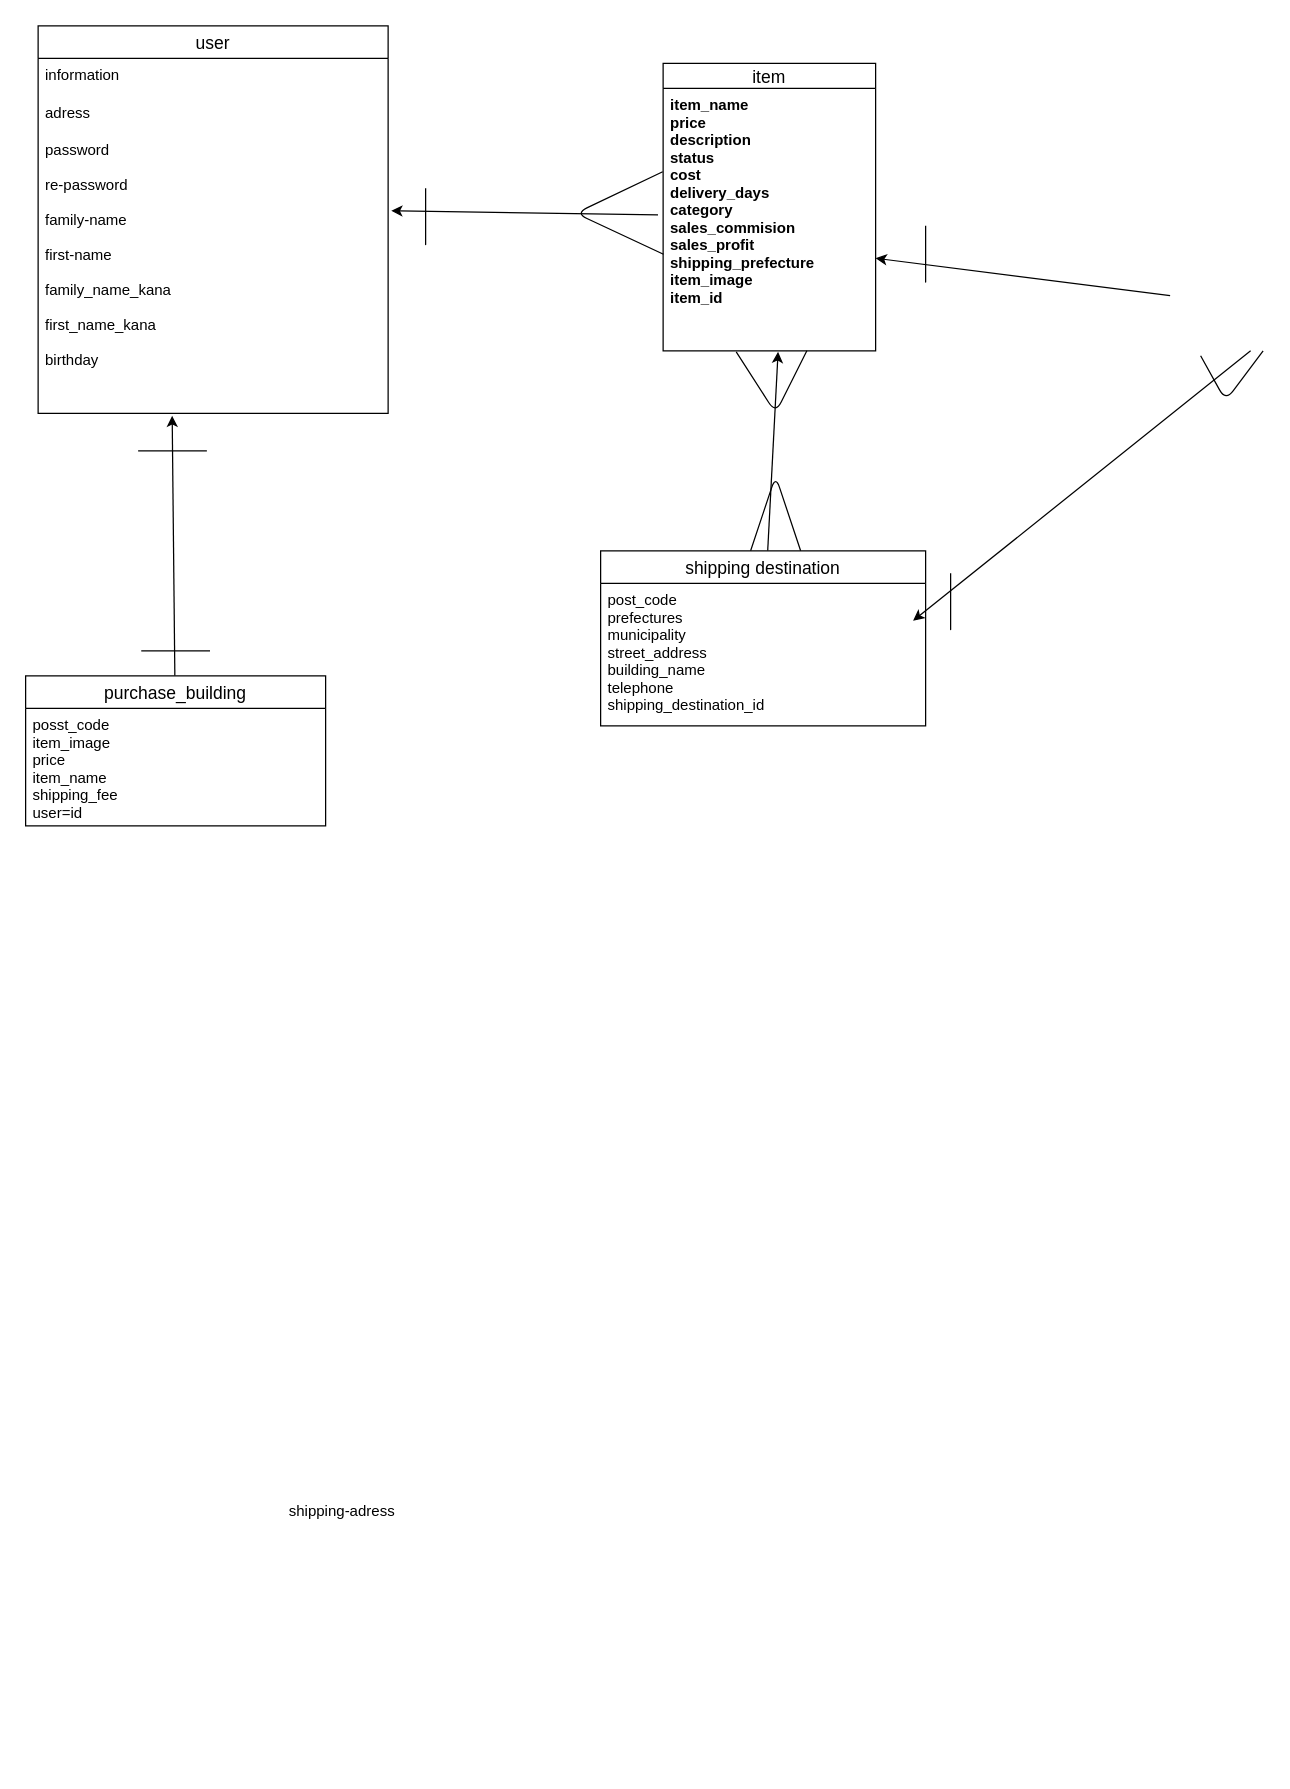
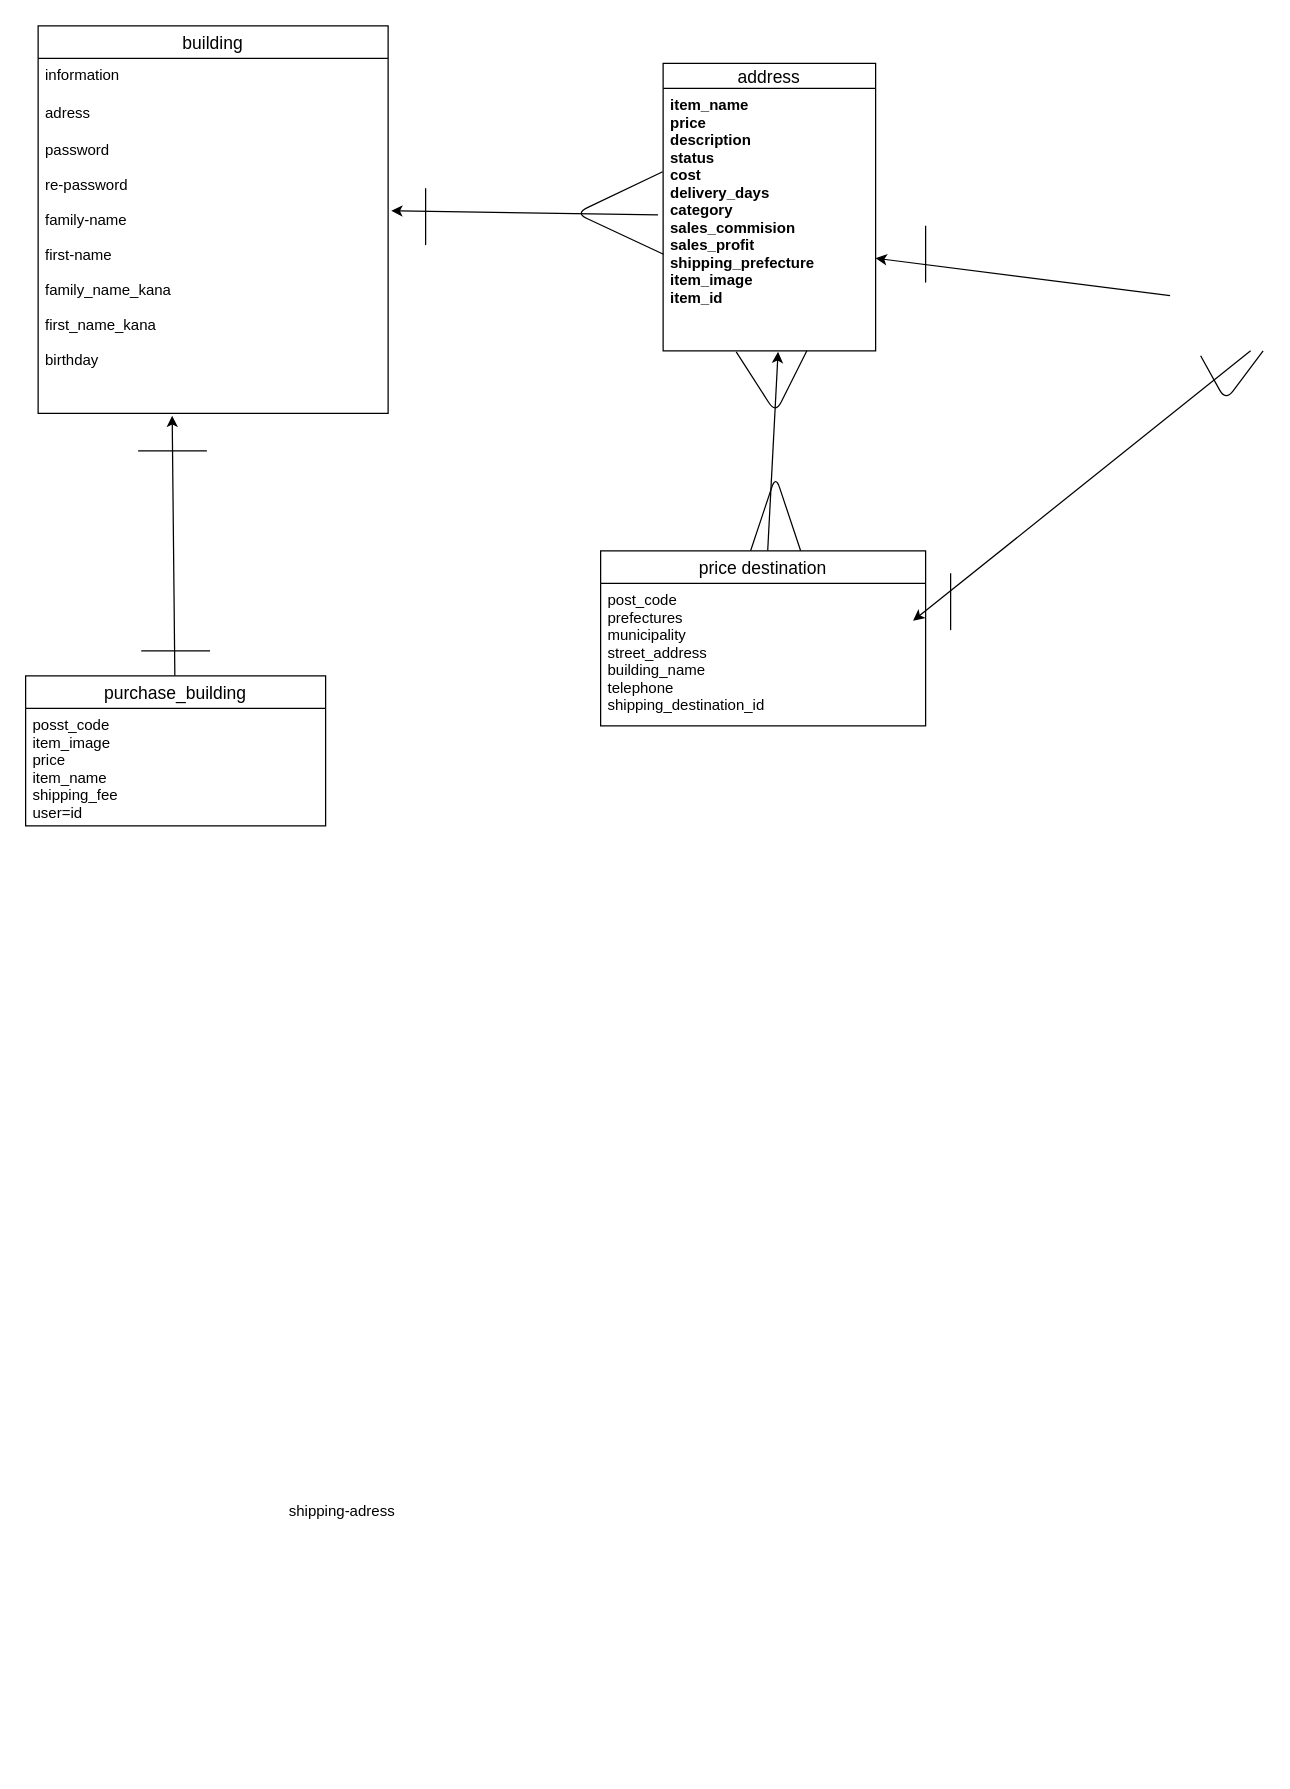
  <mxCell id="0" />
  <mxCell id="1" parent="0" />
- <mxCell id="2" value="user" style="swimlane;fontStyle=0;childLayout=stackLayout;horizontal=1;startSize=26;horizontalStack=0;resizeParent=1;resizeParentMax=0;resizeLast=0;collapsible=1;marginBottom=0;align=center;fontSize=14;" parent="1" vertex="1"><mxGeometry x="30" y="20" width="280" height="310" as="geometry" /></mxCell>
+ <mxCell id="2" value="building" style="swimlane;fontStyle=0;childLayout=stackLayout;horizontal=1;startSize=26;horizontalStack=0;resizeParent=1;resizeParentMax=0;resizeLast=0;collapsible=1;marginBottom=0;align=center;fontSize=14;" parent="1" vertex="1"><mxGeometry x="30" y="20" width="280" height="310" as="geometry" /></mxCell>
  <mxCell id="3" value="information" style="text;strokeColor=none;fillColor=none;spacingLeft=4;spacingRight=4;overflow=hidden;rotatable=0;points=[[0,0.5],[1,0.5]];portConstraint=eastwest;fontSize=12;" parent="2" vertex="1"><mxGeometry y="26" width="280" height="30" as="geometry" /></mxCell>
  <mxCell id="4" value="adress" style="text;strokeColor=none;fillColor=none;spacingLeft=4;spacingRight=4;overflow=hidden;rotatable=0;points=[[0,0.5],[1,0.5]];portConstraint=eastwest;fontSize=12;" parent="2" vertex="1"><mxGeometry y="56" width="280" height="30" as="geometry" /></mxCell>
  <mxCell id="5" value="password&#10;&#10;re-password&#10;&#10;family-name&#10;&#10;first-name&#10;&#10;family_name_kana&#10;&#10;first_name_kana&#10;&#10;birthday" style="text;strokeColor=none;fillColor=none;spacingLeft=4;spacingRight=4;overflow=hidden;rotatable=0;points=[[0,0.5],[1,0.5]];portConstraint=eastwest;fontSize=12;" parent="2" vertex="1"><mxGeometry y="86" width="280" height="224" as="geometry" /></mxCell>
  <mxCell id="6" style="edgeStyle=none;html=1;entryX=0.383;entryY=1.009;entryDx=0;entryDy=0;entryPerimeter=0;" parent="1" source="7" target="5" edge="1"><mxGeometry relative="1" as="geometry" /></mxCell>
  <mxCell id="7" value="purchase_building" style="swimlane;fontStyle=0;childLayout=stackLayout;horizontal=1;startSize=26;horizontalStack=0;resizeParent=1;resizeParentMax=0;resizeLast=0;collapsible=1;marginBottom=0;align=center;fontSize=14;" parent="1" vertex="1"><mxGeometry y="540" width="240" height="120" as="geometry" x="20" /></mxCell>
  <mxCell id="8" value="posst_code&#10;item_image&#10;price&#10;item_name&#10;shipping_fee&#10;user=id" style="text;strokeColor=none;fillColor=none;spacingLeft=4;spacingRight=4;overflow=hidden;rotatable=0;points=[[0,0.5],[1,0.5]];portConstraint=eastwest;fontSize=12;" parent="7" vertex="1"><mxGeometry y="26" width="240" height="94" as="geometry" /></mxCell>
  <mxCell id="9" style="edgeStyle=none;html=1;entryX=0.541;entryY=1.004;entryDx=0;entryDy=0;entryPerimeter=0;" parent="1" source="10" target="14" edge="1"><mxGeometry relative="1" as="geometry" /></mxCell>
- <mxCell id="10" value="shipping destination" style="swimlane;fontStyle=0;childLayout=stackLayout;horizontal=1;startSize=26;horizontalStack=0;resizeParent=1;resizeParentMax=0;resizeLast=0;collapsible=1;marginBottom=0;align=center;fontSize=14;" parent="1" vertex="1"><mxGeometry x="480" y="440" width="260" height="140" as="geometry" /></mxCell>
+ <mxCell id="10" value="price destination" style="swimlane;fontStyle=0;childLayout=stackLayout;horizontal=1;startSize=26;horizontalStack=0;resizeParent=1;resizeParentMax=0;resizeLast=0;collapsible=1;marginBottom=0;align=center;fontSize=14;" parent="1" vertex="1"><mxGeometry x="480" y="440" width="260" height="140" as="geometry" /></mxCell>
  <mxCell id="11" value="post_code&#10;prefectures&#10;municipality&#10;street_address&#10;building_name&#10;telephone&#10;shipping_destination_id&#10;" style="text;strokeColor=none;fillColor=none;spacingLeft=4;spacingRight=4;overflow=hidden;rotatable=0;points=[[0,0.5],[1,0.5]];portConstraint=eastwest;fontSize=12;" parent="10" vertex="1"><mxGeometry y="26" width="260" height="114" as="geometry" /></mxCell>
  <mxCell id="12" style="edgeStyle=none;html=1;entryX=1.009;entryY=0.277;entryDx=0;entryDy=0;entryPerimeter=0;exitX=-0.024;exitY=0.482;exitDx=0;exitDy=0;exitPerimeter=0;startArrow=none;" parent="1" source="14" target="5" edge="1"><mxGeometry relative="1" as="geometry"><mxPoint x="499.94" y="203.18" as="sourcePoint" /><Array as="points" /></mxGeometry></mxCell>
- <mxCell id="13" value="item" style="swimlane;fontStyle=0;childLayout=stackLayout;horizontal=1;startSize=20;horizontalStack=0;resizeParent=1;resizeParentMax=0;resizeLast=0;collapsible=1;marginBottom=0;align=center;fontSize=14;" parent="1" vertex="1"><mxGeometry x="530" y="50" width="170" height="230" as="geometry" /></mxCell>
+ <mxCell id="13" value="address" style="swimlane;fontStyle=0;childLayout=stackLayout;horizontal=1;startSize=20;horizontalStack=0;resizeParent=1;resizeParentMax=0;resizeLast=0;collapsible=1;marginBottom=0;align=center;fontSize=14;" parent="1" vertex="1"><mxGeometry x="530" y="50" width="170" height="230" as="geometry" /></mxCell>
  <mxCell id="14" value="item_name&#10;price&#10;description&#10;status&#10;cost&#10;delivery_days&#10;category&#10;sales_commision&#10;sales_profit&#10;shipping_prefecture&#10;item_image&#10;item_id" style="text;strokeColor=none;fillColor=none;spacingLeft=4;spacingRight=4;overflow=hidden;rotatable=0;points=[[0,0.5],[1,0.5]];portConstraint=eastwest;fontSize=12;fontStyle=1" parent="13" vertex="1"><mxGeometry y="20" width="170" height="210" as="geometry" /></mxCell>
  <mxCell id="15" value="shipping-adress " style="text;strokeColor=none;fillColor=none;spacingLeft=4;spacingRight=4;overflow=hidden;rotatable=0;points=[[0,0.5],[1,0.5]];portConstraint=eastwest;fontSize=12;" parent="1" vertex="1"><mxGeometry x="225" y="1195" width="200" height="214" as="geometry" /></mxCell>
  <mxCell id="16" value="" style="edgeStyle=none;html=1;entryX=1.009;entryY=0.277;entryDx=0;entryDy=0;entryPerimeter=0;exitX=-0.002;exitY=0.318;exitDx=0;exitDy=0;exitPerimeter=0;endArrow=none;" parent="1" source="14" edge="1"><mxGeometry relative="1" as="geometry"><mxPoint x="479.76" y="136.78" as="sourcePoint" /><mxPoint x="530.27" y="202.77" as="targetPoint" /><Array as="points"><mxPoint x="460" y="170" /></Array></mxGeometry></mxCell>
  <mxCell id="17" value="" style="endArrow=none;html=1;" parent="1" edge="1"><mxGeometry width="50" height="50" relative="1" as="geometry"><mxPoint x="340" y="170" as="sourcePoint" /><mxPoint x="340" y="150" as="targetPoint" /><Array as="points"><mxPoint x="340" y="160" /><mxPoint x="340" y="170" /><mxPoint x="340" y="200" /></Array></mxGeometry></mxCell>
  <mxCell id="18" value="" style="edgeStyle=none;html=1;endArrow=none;entryX=0.344;entryY=1.004;entryDx=0;entryDy=0;entryPerimeter=0;" parent="1" target="14" edge="1"><mxGeometry relative="1" as="geometry"><mxPoint x="645" y="280" as="sourcePoint" /><mxPoint x="595" y="290" as="targetPoint" /><Array as="points"><mxPoint x="620" y="330" /></Array></mxGeometry></mxCell>
  <mxCell id="19" value="" style="edgeStyle=none;html=1;exitX=-0.002;exitY=0.318;exitDx=0;exitDy=0;exitPerimeter=0;endArrow=none;" parent="1" edge="1"><mxGeometry relative="1" as="geometry"><mxPoint x="600" y="440" as="sourcePoint" /><mxPoint x="640" y="440" as="targetPoint" /><Array as="points"><mxPoint x="620" y="380" /></Array></mxGeometry></mxCell>
  <mxCell id="20" value="" style="endArrow=none;html=1;" parent="1" edge="1"><mxGeometry width="50" height="50" relative="1" as="geometry"><mxPoint x="740" y="200" as="sourcePoint" /><mxPoint x="740" y="180" as="targetPoint" /><Array as="points"><mxPoint x="740" y="190" /><mxPoint x="740" y="200" /><mxPoint x="740" y="230" /></Array></mxGeometry></mxCell>
  <mxCell id="21" style="edgeStyle=none;html=1;entryX=1.009;entryY=0.277;entryDx=0;entryDy=0;entryPerimeter=0;startArrow=none;" parent="1" edge="1"><mxGeometry relative="1" as="geometry"><mxPoint x="1000" y="280" as="sourcePoint" /><mxPoint x="730" y="495.998" as="targetPoint" /><Array as="points" /></mxGeometry></mxCell>
  <mxCell id="22" value="" style="endArrow=none;html=1;" parent="1" edge="1"><mxGeometry width="50" height="50" relative="1" as="geometry"><mxPoint x="960" y="284" as="sourcePoint" /><mxPoint x="1010" y="280" as="targetPoint" /><Array as="points"><mxPoint x="980" y="320" /></Array></mxGeometry></mxCell>
  <mxCell id="23" value="" style="endArrow=none;html=1;" parent="1" edge="1"><mxGeometry width="50" height="50" relative="1" as="geometry"><mxPoint x="760" y="478" as="sourcePoint" /><mxPoint x="760" y="458" as="targetPoint" /><Array as="points"><mxPoint x="760" y="468" /><mxPoint x="760" y="478" /><mxPoint x="760" y="508" /></Array></mxGeometry></mxCell>
  <mxCell id="24" value="" style="endArrow=none;html=1;" parent="1" edge="1"><mxGeometry width="50" height="50" relative="1" as="geometry"><mxPoint x="110" y="360" as="sourcePoint" /><mxPoint x="165" y="360" as="targetPoint" /></mxGeometry></mxCell>
  <mxCell id="25" value="" style="endArrow=none;html=1;" parent="1" edge="1"><mxGeometry width="50" height="50" relative="1" as="geometry"><mxPoint x="112.5" y="520" as="sourcePoint" /><mxPoint x="167.5" y="520" as="targetPoint" /></mxGeometry></mxCell>
  <mxCell id="26" style="edgeStyle=none;html=1;entryX=1.009;entryY=0.277;entryDx=0;entryDy=0;entryPerimeter=0;startArrow=none;exitX=-0.017;exitY=0.185;exitDx=0;exitDy=0;exitPerimeter=0;" parent="1" edge="1"><mxGeometry relative="1" as="geometry"><mxPoint x="935.58" y="235.99" as="sourcePoint" /><mxPoint x="700" y="205.998" as="targetPoint" /><Array as="points" /></mxGeometry></mxCell>
